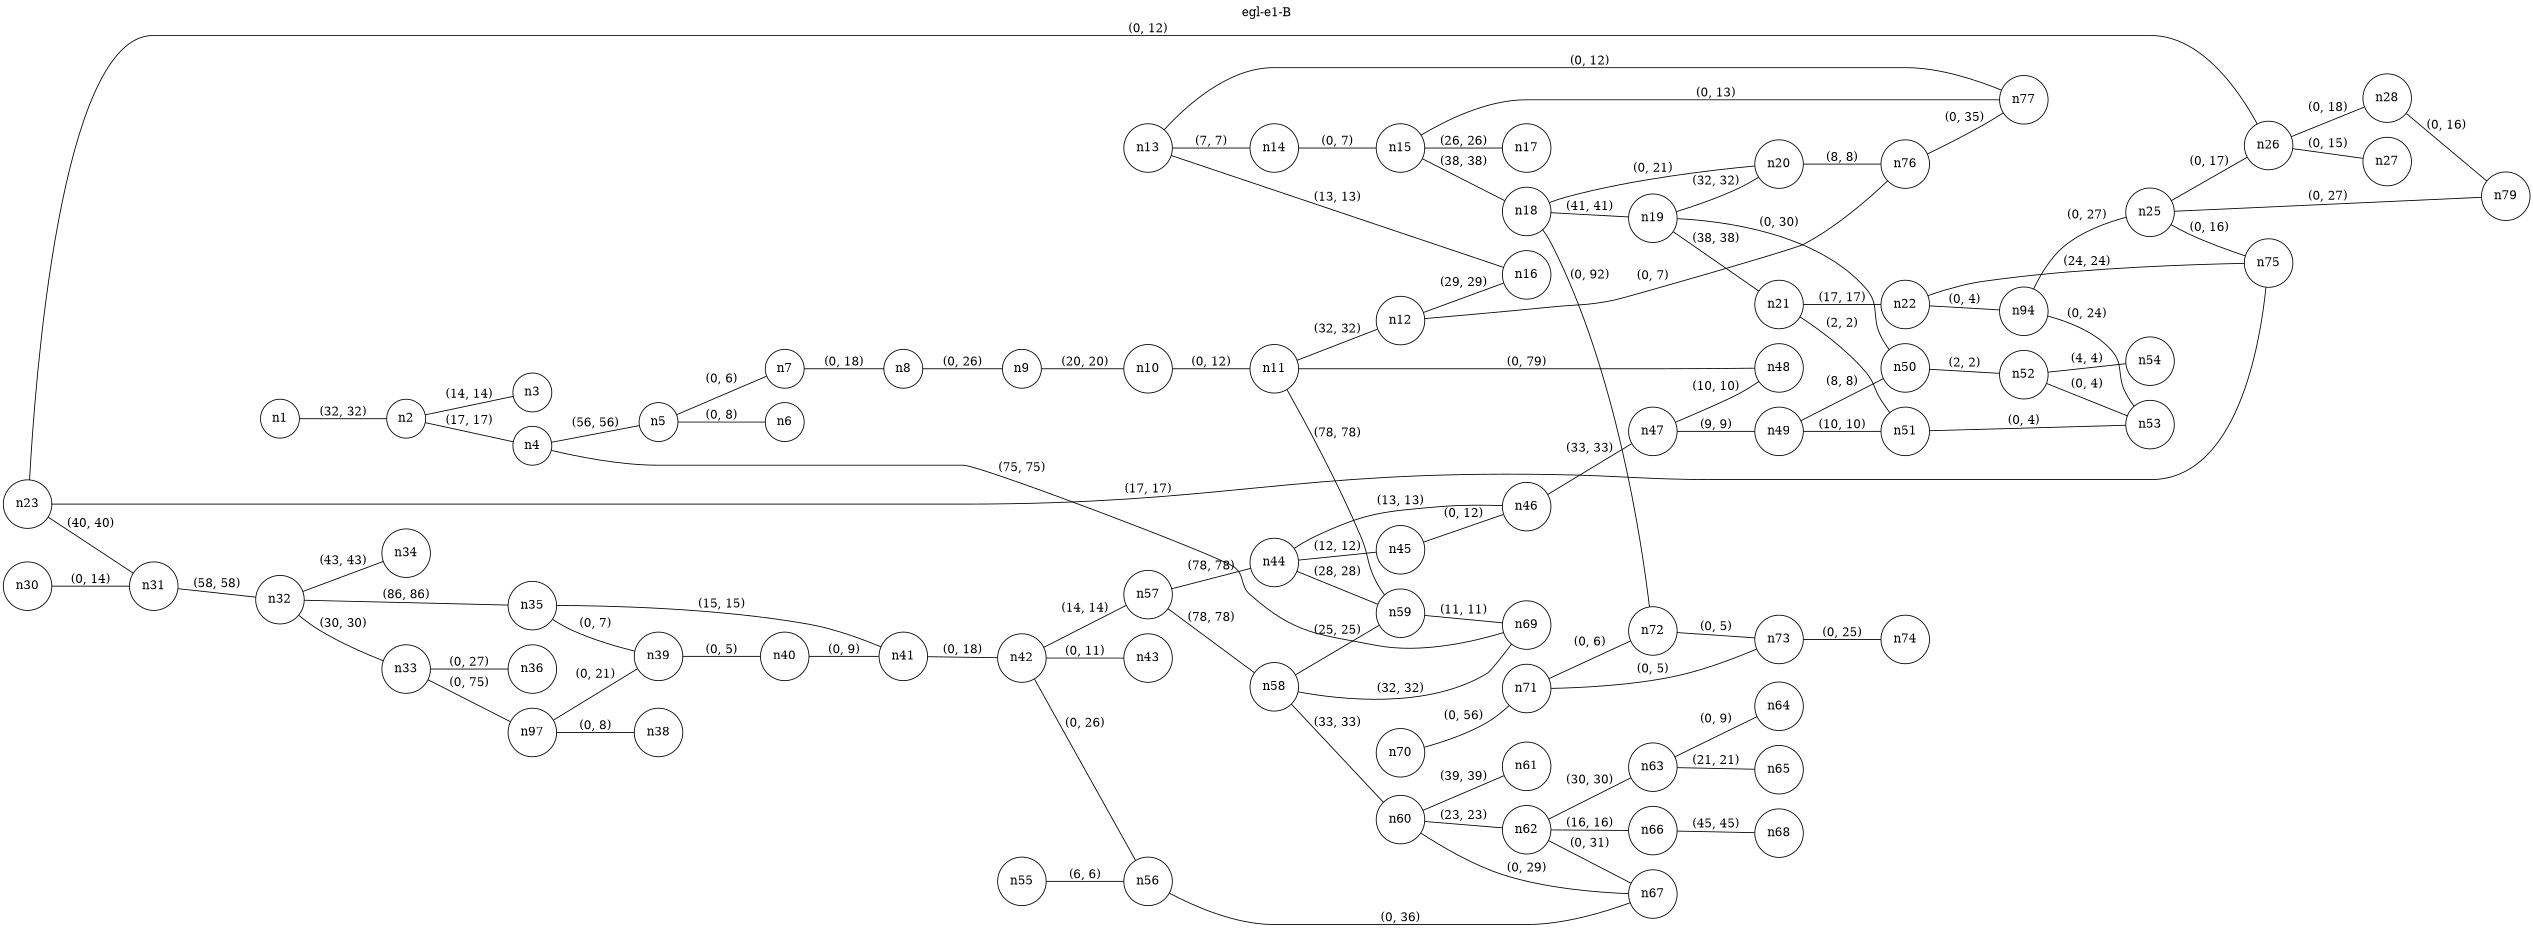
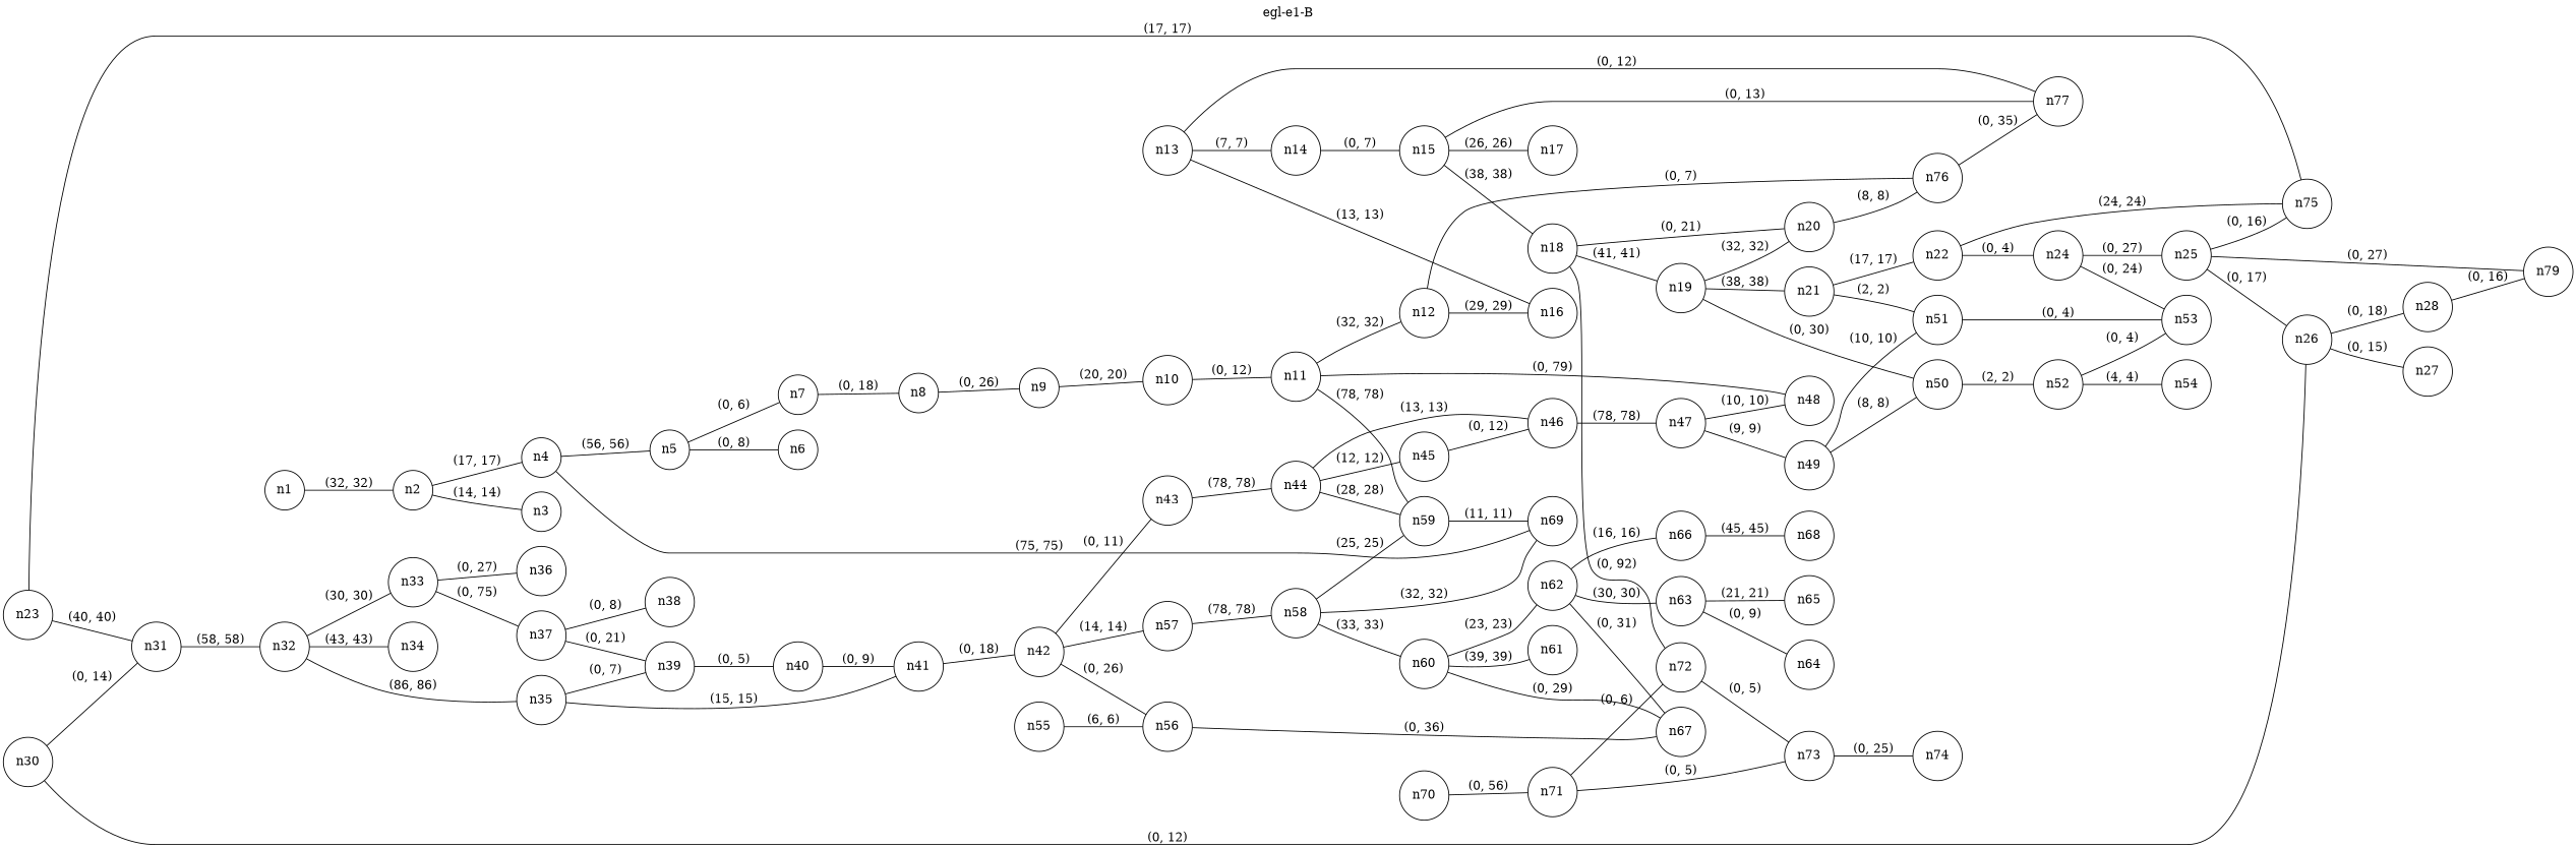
  strict graph {
    label="egl-e1-B"
    labeljust=center
    labelloc=top
    rankdir=LR
    node [shape=circle]
    n1
    n2
    n3
    n4
    n5
    n69
    n6
    n7
    n8
    n9
    n10
    n11
    n12
    n48
    n59
    n16
    n76
    n77
    n13
    n14
    n15
    n17
    n18
    n19
    n20
    n72
    n21
    n50
    n73
    n22
    n51
    n52
-   n24 [label=n94]
+   n24
    n75
    n53
    n25
    n23
    n26
    n31
    n27
    n28
    n32
    n29 [label=n79]
    n30
    n33
    n34
    n35
    n36
-   n37 [label=n97]
+   n37
    n39
    n41
    n38
    n40
    n42
    n43
    n56
    n57
    n44
    n67
    n58
    n45
    n46
    n47
    n49
    n54
    n55
    n60
    n61
    n62
    n63
    n66
    n64
    n65
    n68
    n70
    n71
    n74
    n1 -- n2 [label="(32, 32)"]
    n2 -- n3 [label="(14, 14)"]
    n2 -- n4 [label="(17, 17)"]
    n4 -- n5 [label="(56, 56)"]
    n4 -- n69 [label="(75, 75)"]
    n5 -- n6 [label="(0, 8)"]
    n5 -- n7 [label="(0, 6)"]
    n7 -- n8 [label="(0, 18)"]
    n8 -- n9 [label="(0, 26)"]
    n9 -- n10 [label="(20, 20)"]
    n10 -- n11 [label="(0, 12)"]
    n11 -- n12 [label="(32, 32)"]
    n11 -- n48 [label="(0, 79)"]
    n11 -- n59 [label="(78, 78)"]
    n12 -- n16 [label="(29, 29)"]
    n12 -- n76 [label="(0, 7)"]
    n59 -- n69 [label="(11, 11)"]
    n76 -- n77 [label="(0, 35)"]
    n13 -- n16 [label="(13, 13)"]
    n13 -- n77 [label="(0, 12)"]
    n13 -- n14 [label="(7, 7)"]
    n14 -- n15 [label="(0, 7)"]
    n15 -- n77 [label="(0, 13)"]
    n15 -- n17 [label="(26, 26)"]
    n15 -- n18 [label="(38, 38)"]
    n18 -- n19 [label="(41, 41)"]
    n18 -- n20 [label="(0, 21)"]
    n18 -- n72 [label="(0, 92)"]
    n19 -- n20 [label="(32, 32)"]
    n19 -- n21 [label="(38, 38)"]
    n19 -- n50 [label="(0, 30)"]
    n20 -- n76 [label="(8, 8)"]
    n72 -- n73 [label="(0, 5)"]
    n21 -- n22 [label="(17, 17)"]
    n21 -- n51 [label="(2, 2)"]
    n50 -- n52 [label="(2, 2)"]
    n73 -- n74 [label="(0, 25)"]
    n22 -- n24 [label="(0, 4)"]
    n22 -- n75 [label="(24, 24)"]
    n51 -- n53 [label="(0, 4)"]
    n52 -- n53 [label="(0, 4)"]
    n52 -- n54 [label="(4, 4)"]
    n24 -- n53 [label="(0, 24)"]
    n24 -- n25 [label="(0, 27)"]
    n25 -- n75 [label="(0, 16)"]
    n25 -- n26 [label="(0, 17)"]
    n25 -- n29 [label="(0, 27)"]
    n23 -- n75 [label="(17, 17)"]
-   n23 -- n26 [label="(0, 12)"]
+   n30 -- n26 [label="(0, 12)"]
    n23 -- n31 [label="(40, 40)"]
    n26 -- n27 [label="(0, 15)"]
    n26 -- n28 [label="(0, 18)"]
    n31 -- n32 [label="(58, 58)"]
    n28 -- n29 [label="(0, 16)"]
    n32 -- n33 [label="(30, 30)"]
    n32 -- n34 [label="(43, 43)"]
    n32 -- n35 [label="(86, 86)"]
    n30 -- n31 [label="(0, 14)"]
    n33 -- n36 [label="(0, 27)"]
    n33 -- n37 [label="(0, 75)"]
    n35 -- n39 [label="(0, 7)"]
    n35 -- n41 [label="(15, 15)"]
    n37 -- n39 [label="(0, 21)"]
    n37 -- n38 [label="(0, 8)"]
    n39 -- n40 [label="(0, 5)"]
    n41 -- n42 [label="(0, 18)"]
    n40 -- n41 [label="(0, 9)"]
    n42 -- n43 [label="(0, 11)"]
    n42 -- n56 [label="(0, 26)"]
    n42 -- n57 [label="(14, 14)"]
-   n57 -- n44 [label="(78, 78)"]
+   n43 -- n44 [label="(78, 78)"]
    n56 -- n67 [label="(0, 36)"]
    n57 -- n58 [label="(78, 78)"]
    n44 -- n59 [label="(28, 28)"]
    n44 -- n45 [label="(12, 12)"]
    n44 -- n46 [label="(13, 13)"]
    n58 -- n69 [label="(32, 32)"]
    n58 -- n59 [label="(25, 25)"]
    n58 -- n60 [label="(33, 33)"]
    n45 -- n46 [label="(0, 12)"]
-   n46 -- n47 [label="(33, 33)"]
+   n46 -- n47 [label="(78, 78)"]
    n47 -- n48 [label="(10, 10)"]
    n47 -- n49 [label="(9, 9)"]
    n49 -- n50 [label="(8, 8)"]
    n49 -- n51 [label="(10, 10)"]
    n55 -- n56 [label="(6, 6)"]
    n60 -- n67 [label="(0, 29)"]
    n60 -- n61 [label="(39, 39)"]
    n60 -- n62 [label="(23, 23)"]
    n62 -- n67 [label="(0, 31)"]
    n62 -- n63 [label="(30, 30)"]
    n62 -- n66 [label="(16, 16)"]
    n63 -- n64 [label="(0, 9)"]
    n63 -- n65 [label="(21, 21)"]
    n66 -- n68 [label="(45, 45)"]
    n70 -- n71 [label="(0, 56)"]
    n71 -- n72 [label="(0, 6)"]
    n71 -- n73 [label="(0, 5)"]
  }
